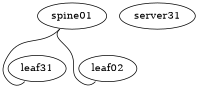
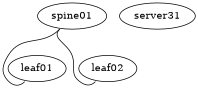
  graph {
    node [config="./helper_scripts/extra_switch_config.sh" function=leaf memory=1024 os="CumulusCommunity/cumulus-vx" version="3.7.6"]
    edge [headport=swp10]
    spine01 [function=spine mgmt_ip="192.168.200.1"]
-   leaf01 [mgmt_ip="192.168.200.2" label=leaf31]
+   leaf01 [mgmt_ip="192.168.200.2"]
    leaf02 [mgmt_ip="192.168.200.3"]
    n4 [config="./helper_scripts/extra_server_config.sh" function=host label=server31 mgmt_ip="192.168.200.4" os="yk0/ubuntu-xenial" version=""]
    spine01 -- leaf01 [tailport=swp1]
    spine01 -- leaf02 [tailport=swp2]
  }
